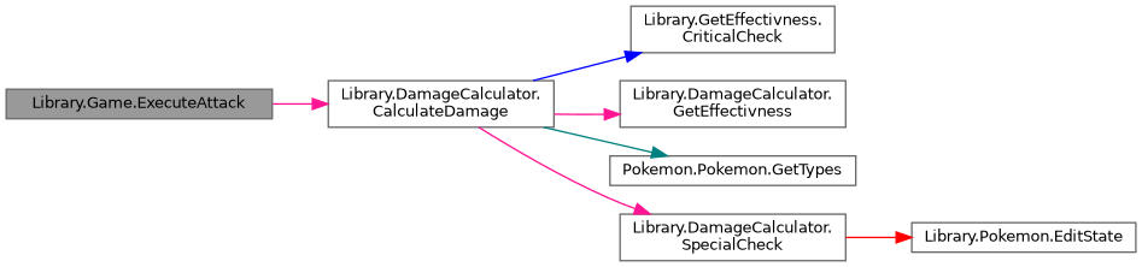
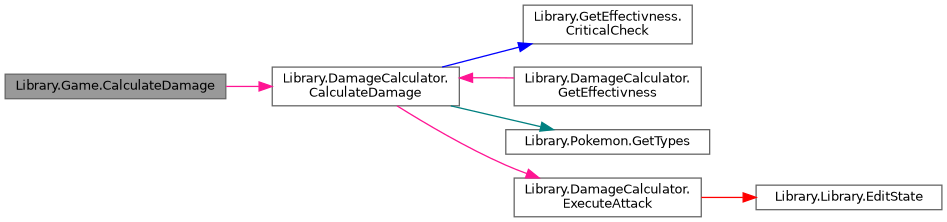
  digraph {
    rankdir=LR
    node [color=grey40 fillcolor=white fontname=Helvetica fontsize=10 shape=box style=filled]
    edge [color=deeppink fontname=Helvetica fontsize=10 labelfontname=Helvetica labelfontsize=10 style=solid]
-   n1 [color=gray40 fillcolor=grey60 fontcolor=black height=0.2 label="Library.Game.ExecuteAttack" width=0.4]
+   n1 [color=gray40 fillcolor=grey60 fontcolor=black height=0.2 label="Library.Game.CalculateDamage" width=0.4]
    n2 [height=0.2 label="Library.DamageCalculator.\lCalculateDamage" width=0.4]
    n3 [height=0.2 label="Library.GetEffectivness.\lCriticalCheck" width=0.4]
    n4 [height=0.2 label="Library.DamageCalculator.\lGetEffectivness" width=0.4]
-   n5 [height=0.2 label="Pokemon.Pokemon.GetTypes" width=0.4]
-   n6 [height=0.2 label="Library.DamageCalculator.\lSpecialCheck" width=0.4]
-   n7 [height=0.2 label="Library.Pokemon.EditState" width=0.4]
+   n5 [height=0.2 label="Library.Pokemon.GetTypes" width=0.4]
+   n6 [height=0.2 label="Library.DamageCalculator.\lExecuteAttack" width=0.4]
+   n7 [height=0.2 label="Library.Library.EditState" width=0.4]
    n1 -> n2
    n2 -> n3 [color=blue]
-   n2 -> n4
+   n4 -> n2
    n2 -> n5 [color=teal]
    n2 -> n6
    n6 -> n7 [color=red]
  }
